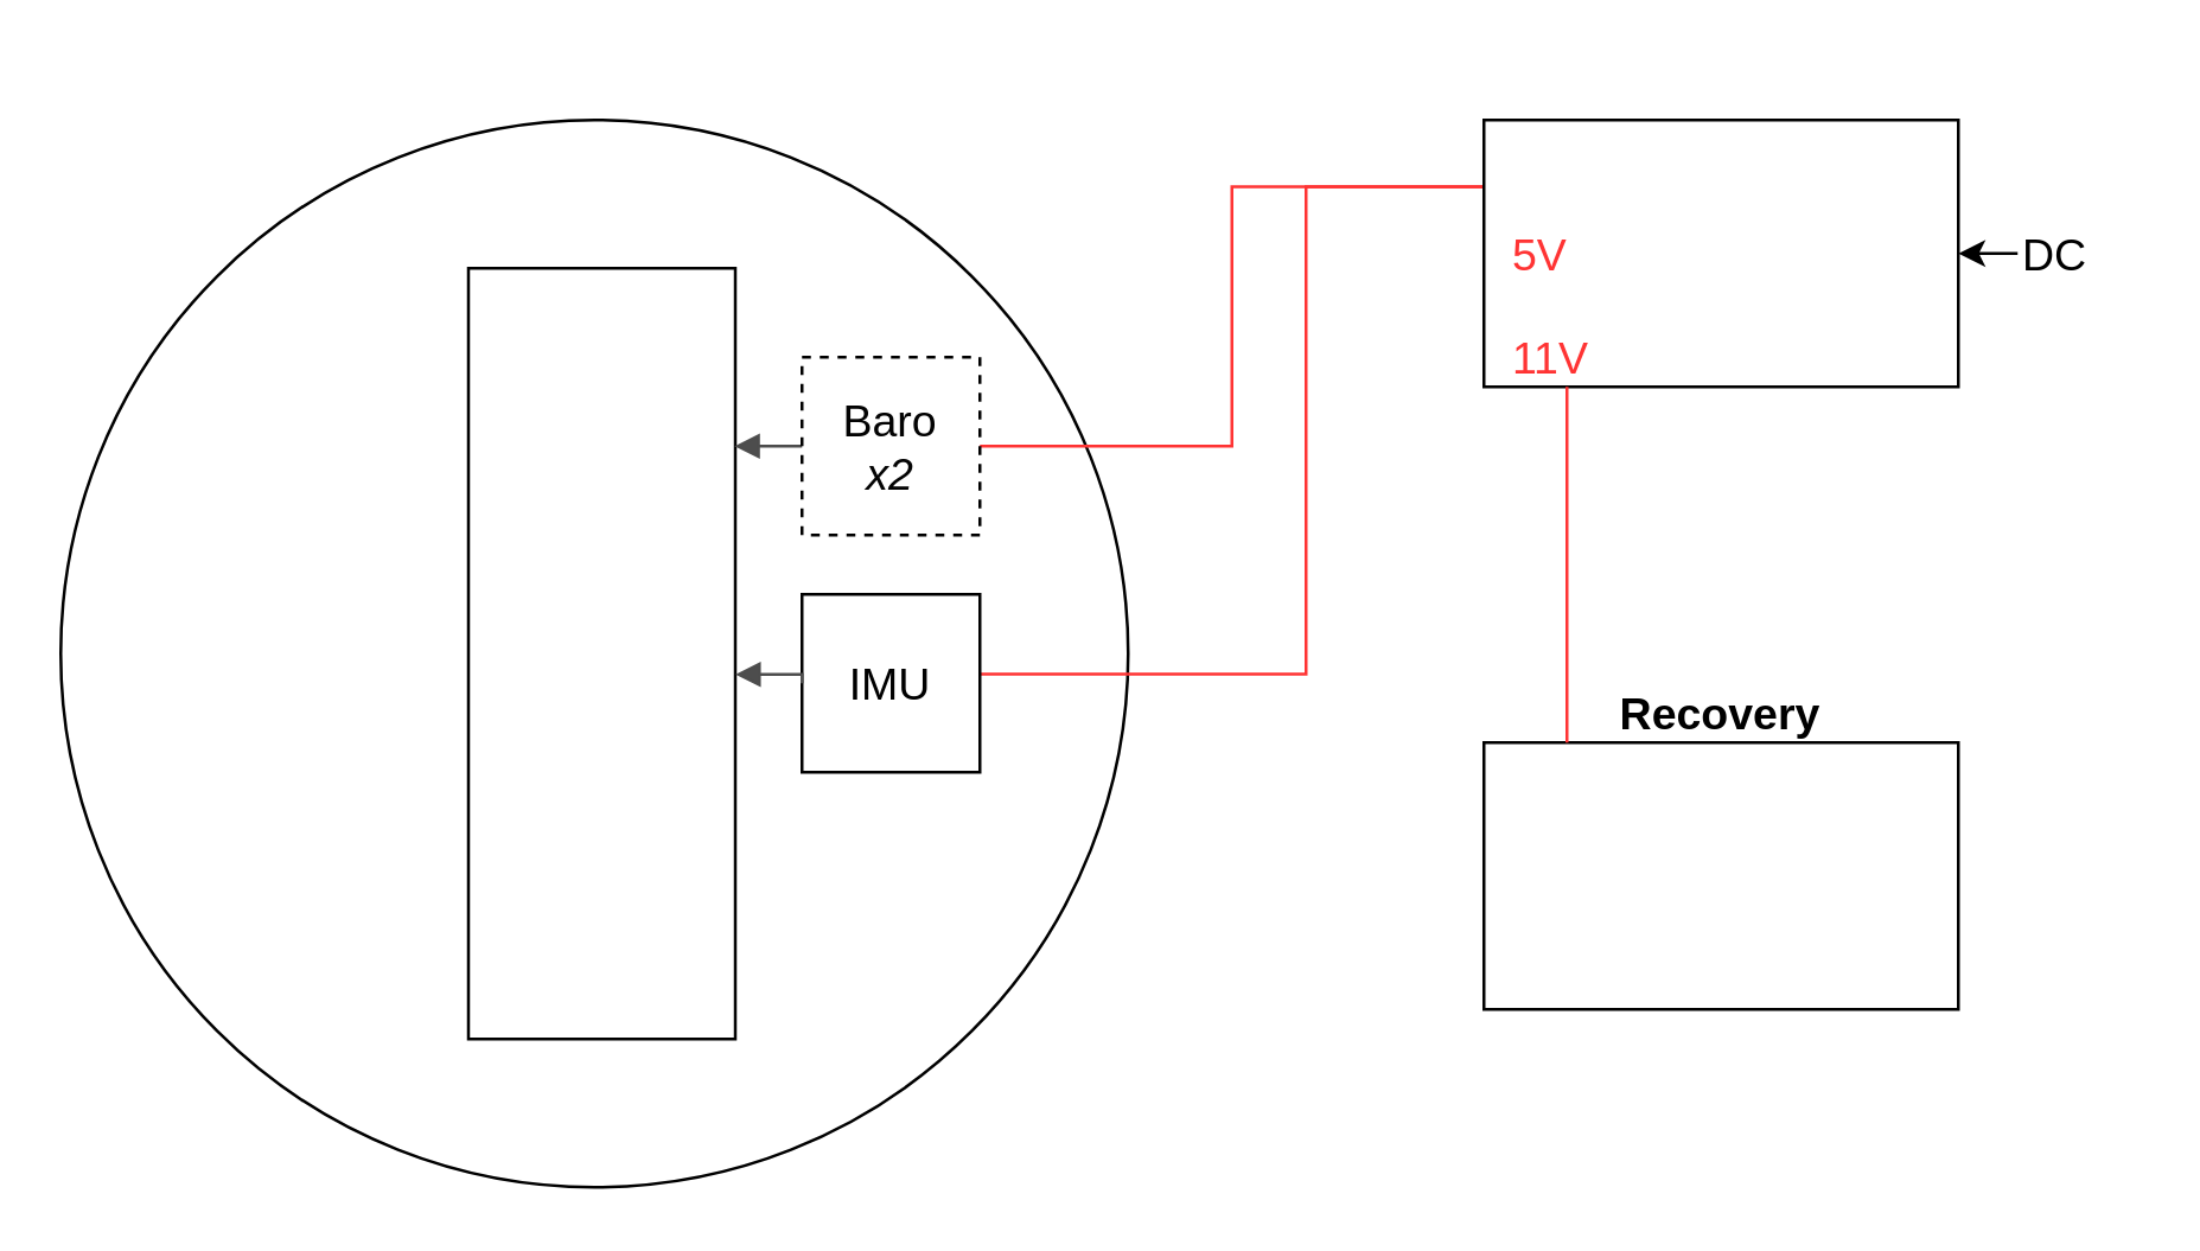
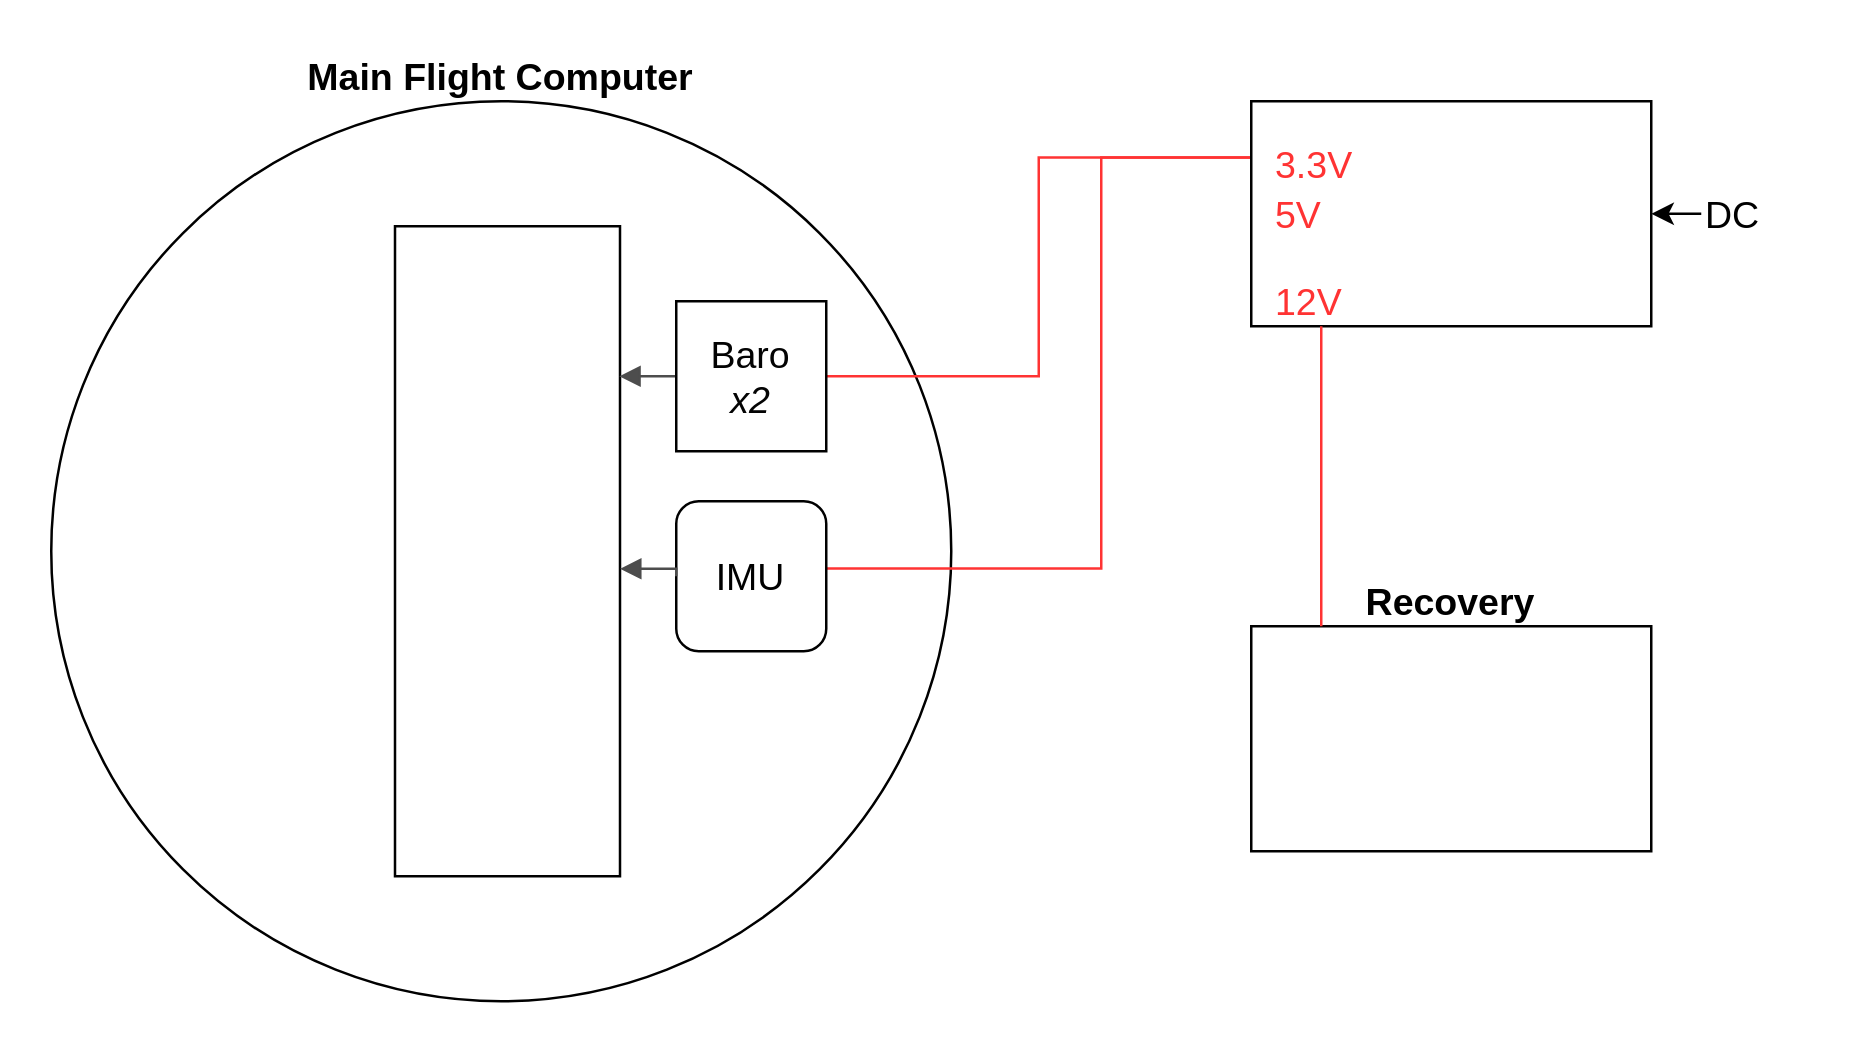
  <mxCell id="0" />
  <mxCell id="1" parent="0" />
  <mxCell id="2" value="" style="ellipse;whiteSpace=wrap;html=1;aspect=fixed;fillColor=none;" vertex="1" parent="1"><mxGeometry x="20" y="40" width="360" height="360" as="geometry" /></mxCell>
  <mxCell id="3" style="edgeStyle=orthogonalEdgeStyle;rounded=0;orthogonalLoop=1;jettySize=auto;html=1;exitX=0;exitY=0.25;exitDx=0;exitDy=0;entryX=1;entryY=0.5;entryDx=0;entryDy=0;endArrow=none;endFill=0;fontSize=15;fontColor=#FF3333;strokeColor=#FF3333;" edge="1" parent="1" source="5" target="17"><mxGeometry relative="1" as="geometry" /></mxCell>
  <mxCell id="4" style="edgeStyle=orthogonalEdgeStyle;rounded=0;orthogonalLoop=1;jettySize=auto;html=1;exitX=0;exitY=0.25;exitDx=0;exitDy=0;entryX=1.003;entryY=0.448;entryDx=0;entryDy=0;entryPerimeter=0;endArrow=none;endFill=0;strokeColor=#FF3333;fontSize=15;fontColor=#FF3333;" edge="1" parent="1" source="5" target="18"><mxGeometry relative="1" as="geometry"><Array as="points"><mxPoint x="440" y="63" /><mxPoint x="440" y="227" /></Array></mxGeometry></mxCell>
  <mxCell id="5" value="" style="rounded=0;whiteSpace=wrap;html=1;fillColor=none;" vertex="1" parent="1"><mxGeometry x="500" y="40" width="160" height="90" as="geometry" /></mxCell>
  <mxCell id="6" value="" style="rounded=0;whiteSpace=wrap;html=1;fillColor=none;" vertex="1" parent="1"><mxGeometry x="500" y="250" width="160" height="90" as="geometry" /></mxCell>
+ <mxCell id="7" value="Main Flight Computer" style="text;html=1;strokeColor=none;fillColor=none;align=center;verticalAlign=middle;whiteSpace=wrap;rounded=0;fontSize=15;fontStyle=1" vertex="1" parent="1"><mxGeometry x="120" y="20" width="160" height="20" as="geometry" /></mxCell>
  <mxCell id="8" value="Recovery" style="text;html=1;strokeColor=none;fillColor=none;align=center;verticalAlign=middle;whiteSpace=wrap;rounded=0;fontSize=15;fontStyle=1" vertex="1" parent="1"><mxGeometry x="500" y="230" width="160" height="20" as="geometry" /></mxCell>
  <mxCell id="9" style="edgeStyle=orthogonalEdgeStyle;rounded=0;orthogonalLoop=1;jettySize=auto;html=1;exitX=0.5;exitY=1;exitDx=0;exitDy=0;fontSize=15;fontColor=#FF3333;endArrow=none;endFill=0;strokeColor=#FF3333;" edge="1" parent="1" source="10"><mxGeometry relative="1" as="geometry"><mxPoint x="528" y="250" as="targetPoint" /><Array as="points"><mxPoint x="528" y="250" /></Array></mxGeometry></mxCell>
- <mxCell id="10" value="11V" style="text;html=1;strokeColor=none;fillColor=none;align=left;verticalAlign=middle;whiteSpace=wrap;rounded=0;fontSize=15;fontColor=#FF3333;" vertex="1" parent="1"><mxGeometry x="508" y="110" width="40" height="20" as="geometry" /></mxCell>
+ <mxCell id="10" value="12V" style="text;html=1;strokeColor=none;fillColor=none;align=left;verticalAlign=middle;whiteSpace=wrap;rounded=0;fontSize=15;fontColor=#FF3333;" vertex="1" parent="1"><mxGeometry x="508" y="110" width="40" height="20" as="geometry" /></mxCell>
  <mxCell id="11" value="5V" style="text;html=1;strokeColor=none;fillColor=none;align=left;verticalAlign=middle;whiteSpace=wrap;rounded=0;fontSize=15;fontColor=#FF3333;" vertex="1" parent="1"><mxGeometry x="508" y="75" width="40" height="20" as="geometry" /></mxCell>
+ <mxCell id="12" value="3.3V" style="text;html=1;strokeColor=none;fillColor=none;align=left;verticalAlign=middle;whiteSpace=wrap;rounded=0;fontSize=15;fontColor=#FF3333;" vertex="1" parent="1"><mxGeometry x="508" y="55" width="40" height="20" as="geometry" /></mxCell>
  <mxCell id="13" value="" style="endArrow=classic;html=1;fontSize=15;entryX=1;entryY=0.5;entryDx=0;entryDy=0;" edge="1" parent="1" target="5"><mxGeometry width="50" height="50" relative="1" as="geometry"><mxPoint x="680" y="85" as="sourcePoint" /><mxPoint x="730" y="85" as="targetPoint" /></mxGeometry></mxCell>
  <mxCell id="14" value="DC" style="text;html=1;strokeColor=none;fillColor=none;align=left;verticalAlign=middle;whiteSpace=wrap;rounded=0;fontSize=15;" vertex="1" parent="1"><mxGeometry x="680" y="75" width="40" height="20" as="geometry" /></mxCell>
  <mxCell id="15" value="" style="rounded=0;whiteSpace=wrap;html=1;fillColor=none;fontSize=15;fontColor=#FF3333;align=left;" vertex="1" parent="1"><mxGeometry x="157.5" y="90" width="90" height="260" as="geometry" /></mxCell>
  <mxCell id="16" style="edgeStyle=orthogonalEdgeStyle;rounded=0;orthogonalLoop=1;jettySize=auto;html=1;exitX=0;exitY=0.5;exitDx=0;exitDy=0;endArrow=block;endFill=1;fontSize=15;fontColor=#FF3333;entryX=0.997;entryY=0.232;entryDx=0;entryDy=0;entryPerimeter=0;strokeColor=#4D4D4D;" edge="1" parent="1" source="17" target="15"><mxGeometry relative="1" as="geometry"><mxPoint x="250" y="150" as="targetPoint" /><Array as="points" /></mxGeometry></mxCell>
- <mxCell id="17" value="&lt;font color=&quot;#030303&quot;&gt;Baro&lt;br&gt;&lt;i&gt;x2&lt;/i&gt;&lt;/font&gt;" style="rounded=0;whiteSpace=wrap;html=1;fillColor=none;fontSize=15;fontColor=#FF3333;align=center;dashed=1;" vertex="1" parent="1"><mxGeometry x="270" y="120" width="60" height="60" as="geometry" /></mxCell>
- <mxCell id="18" value="&lt;font color=&quot;#000000&quot;&gt;IMU&lt;/font&gt;" style="rounded=0;whiteSpace=wrap;html=1;fillColor=none;fontSize=15;fontColor=#FF3333;align=center;" vertex="1" parent="1"><mxGeometry x="270" y="200" width="60" height="60" as="geometry" /></mxCell>
+ <mxCell id="17" value="&lt;font color=&quot;#030303&quot;&gt;Baro&lt;br&gt;&lt;i&gt;x2&lt;/i&gt;&lt;/font&gt;" style="rounded=0;whiteSpace=wrap;html=1;fillColor=none;fontSize=15;fontColor=#FF3333;align=center;" vertex="1" parent="1"><mxGeometry x="270" y="120" width="60" height="60" as="geometry" /></mxCell>
+ <mxCell id="18" value="&lt;font color=&quot;#000000&quot;&gt;IMU&lt;/font&gt;" style="whiteSpace=wrap;html=1;fillColor=none;fontSize=15;fontColor=#FF3333;align=center;rounded=1;" vertex="1" parent="1"><mxGeometry x="270" y="200" width="60" height="60" as="geometry" /></mxCell>
  <mxCell id="19" style="edgeStyle=orthogonalEdgeStyle;rounded=0;orthogonalLoop=1;jettySize=auto;html=1;exitX=0;exitY=0.5;exitDx=0;exitDy=0;endArrow=block;endFill=1;fontSize=15;fontColor=#FF3333;strokeColor=#4D4D4D;" edge="1" parent="1" source="18" target="15"><mxGeometry relative="1" as="geometry"><mxPoint x="280" y="160" as="sourcePoint" /><mxPoint x="257.23" y="160.32" as="targetPoint" /><Array as="points"><mxPoint x="270" y="227" /></Array></mxGeometry></mxCell>
